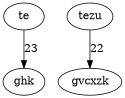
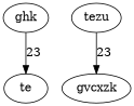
  digraph {
    ghk
    te
    tezu
    gvcxzk
-   te -> ghk [label=23]
-   tezu -> gvcxzk [label=22]
+   ghk -> te [label=23]
+   tezu -> gvcxzk [label=23]
  }
